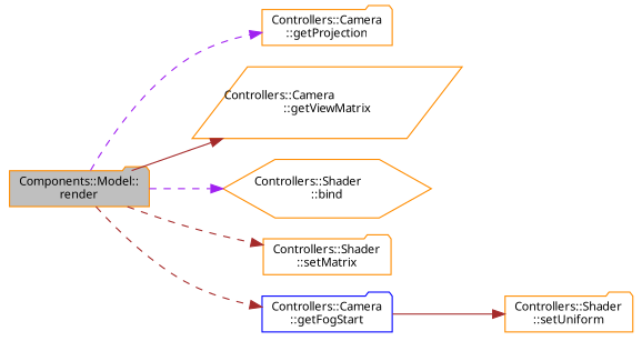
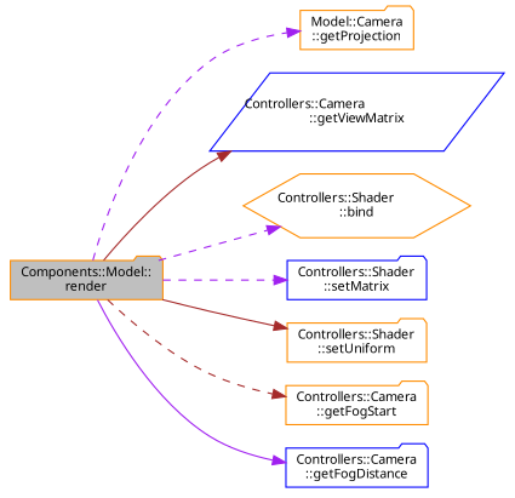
  digraph {
    fontname="Noto Sans"
    rankdir=LR
    node [color=darkorange fillcolor=white fontname="Noto Sans" fontsize=10 shape=folder style=filled]
    edge [color=brown fontname="Noto Sans" fontsize=10 labelfontname=Helvetica labelfontsize=10 style=dashed]
    n1 [fillcolor=grey75 fontcolor=black height=0.2 label="Components::Model::\lrender" width=0.4]
-   n2 [height=0.2 label="Controllers::Camera\l::getProjection" width=0.4]
-   n3 [height=0.2 label="Controllers::Camera\l::getViewMatrix" shape=parallelogram width=0.4]
+   n2 [height=0.2 label="Model::Camera\l::getProjection" width=0.4]
+   n3 [color=blue height=0.2 label="Controllers::Camera\l::getViewMatrix" shape=parallelogram width=0.4]
    n4 [height=0.2 label="Controllers::Shader\l::bind" shape=hexagon width=0.4]
-   n5 [height=0.2 label="Controllers::Shader\l::setMatrix" width=0.4]
+   n5 [color=blue height=0.2 label="Controllers::Shader\l::setMatrix" width=0.4]
    n6 [height=0.2 label="Controllers::Shader\l::setUniform" width=0.4]
-   n7 [color=blue height=0.2 label="Controllers::Camera\l::getFogStart" width=0.4]
+   n7 [height=0.2 label="Controllers::Camera\l::getFogStart" width=0.4]
+   n8 [color=blue height=0.2 label="Controllers::Camera\l::getFogDistance" width=0.4]
    n1 -> n2 [color=purple]
    n1 -> n3 [style=solid]
    n1 -> n4 [color=purple]
-   n1 -> n5
-   n7 -> n6 [style=solid]
+   n1 -> n5 [color=purple]
+   n1 -> n6 [style=solid]
    n1 -> n7
+   n1 -> n8 [color=purple style=solid]
  }
